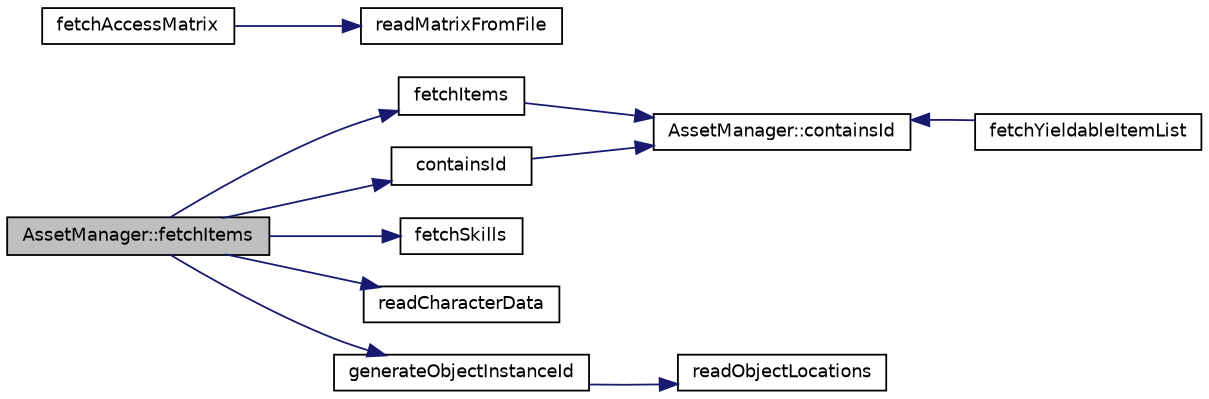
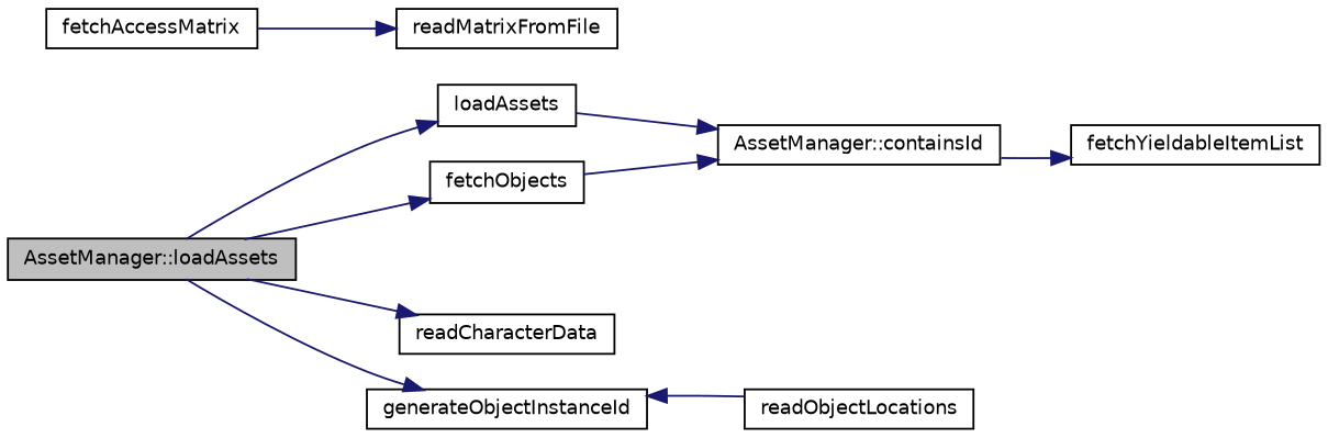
  digraph {
    rankdir=LR
    node [color=black fillcolor=white fontname=Helvetica fontsize=10 shape=record style=filled]
    edge [color=midnightblue fontname=Helvetica fontsize=10 labelfontname=Helvetica labelfontsize=10 style=solid]
-   n1 [fillcolor=grey75 fontcolor=black height=0.2 label="AssetManager::fetchItems" width=0.4]
-   n2 [height=0.2 label=fetchItems width=0.4]
-   n3 [height=0.2 label=containsId width=0.4]
-   n4 [height=0.2 label=fetchSkills width=0.4]
+   n1 [fillcolor=grey75 fontcolor=black height=0.2 label="AssetManager::loadAssets" width=0.4]
+   n2 [height=0.2 label=loadAssets width=0.4]
+   n3 [height=0.2 label=fetchObjects width=0.4]
    n5 [height=0.2 label=readCharacterData width=0.4]
    n6 [height=0.2 label=generateObjectInstanceId width=0.4]
    n7 [height=0.2 label="AssetManager::containsId" width=0.4]
    n8 [height=0.2 label=readObjectLocations width=0.4]
    n9 [height=0.2 label=fetchYieldableItemList width=0.4]
    n10 [height=0.2 label=fetchAccessMatrix width=0.4]
    n11 [height=0.2 label=readMatrixFromFile width=0.4]
    n1 -> n2
    n1 -> n3
-   n1 -> n4
    n1 -> n5
    n1 -> n6
    n2 -> n7
    n3 -> n7
-   n6 -> n8
-   n9 -> n7
+   n8 -> n6
+   n7 -> n9
    n10 -> n11
  }
